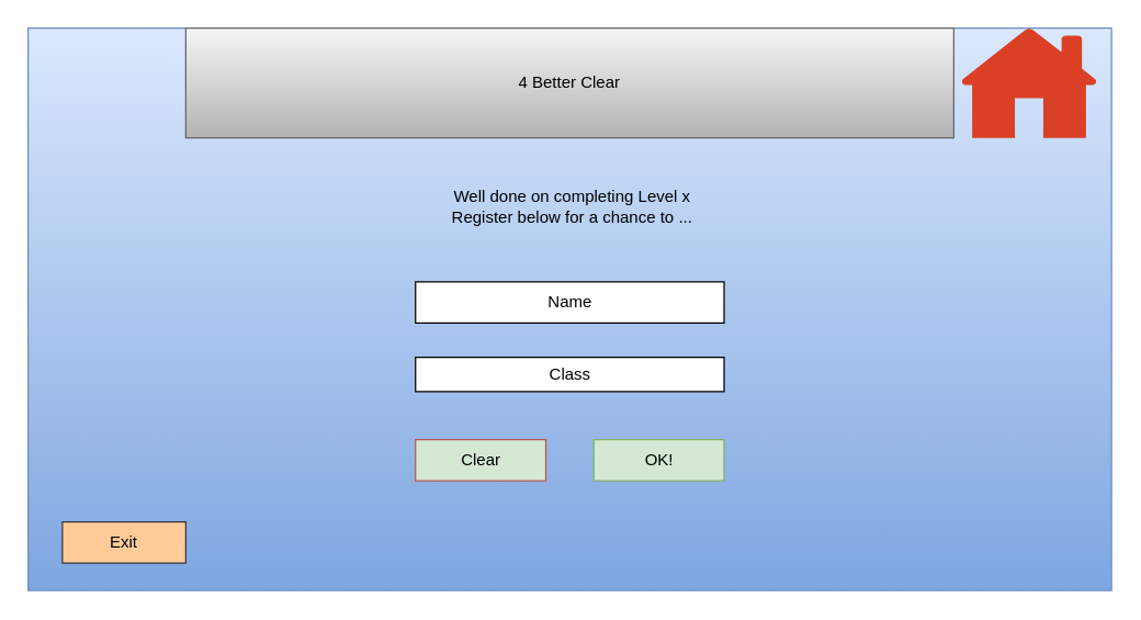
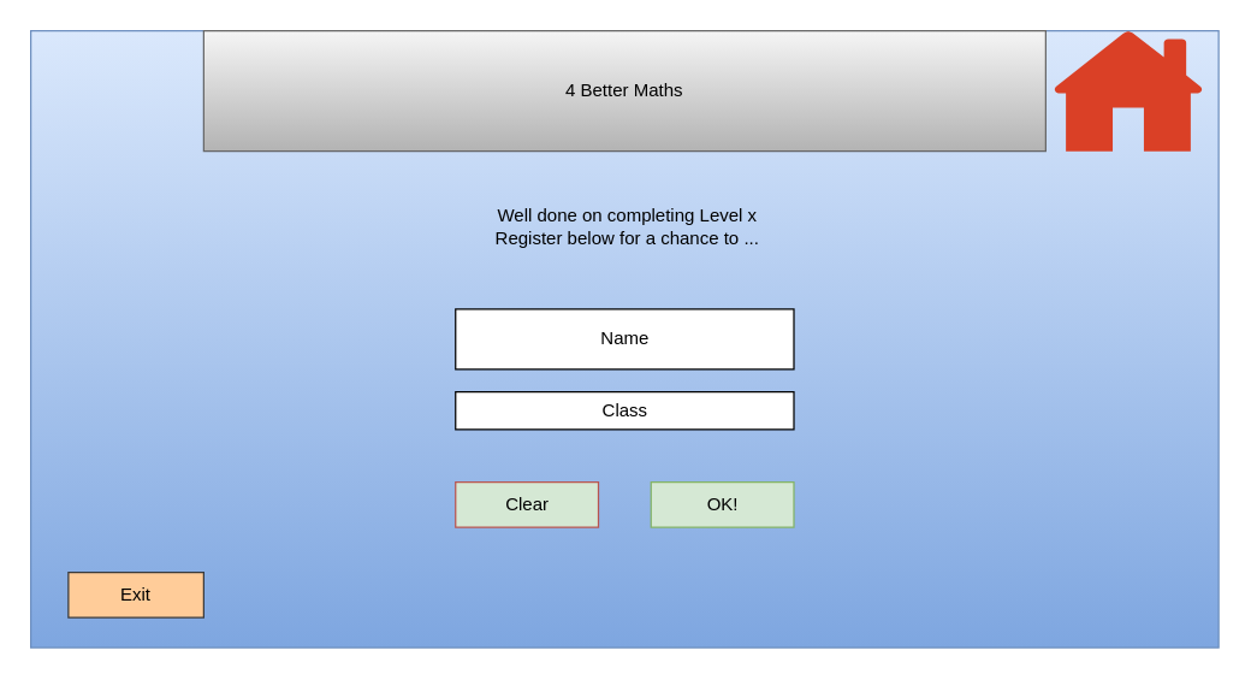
  <mxCell id="0" />
  <mxCell id="1" parent="0" />
  <mxCell id="2" value="" style="rounded=0;whiteSpace=wrap;html=1;fillColor=#dae8fc;strokeColor=#6c8ebf;gradientColor=#7ea6e0;" vertex="1" parent="1"><mxGeometry x="20" y="20" width="790" height="410" as="geometry" /></mxCell>
- <mxCell id="3" value="4 Better Clear" style="text;html=1;strokeColor=#666666;fillColor=#f5f5f5;align=center;verticalAlign=middle;whiteSpace=wrap;rounded=0;gradientColor=#b3b3b3;" vertex="1" parent="1"><mxGeometry x="135" y="20" width="560" height="80" as="geometry" /></mxCell>
+ <mxCell id="3" value="4 Better Maths" style="text;html=1;strokeColor=#666666;fillColor=#f5f5f5;align=center;verticalAlign=middle;whiteSpace=wrap;rounded=0;gradientColor=#b3b3b3;" vertex="1" parent="1"><mxGeometry x="135" y="20" width="560" height="80" as="geometry" /></mxCell>
  <mxCell id="4" value="Exit" style="rounded=0;whiteSpace=wrap;html=1;fillColor=#ffcc99;strokeColor=#36393d;" vertex="1" parent="1"><mxGeometry x="45" y="380" width="90" height="30" as="geometry" /></mxCell>
  <mxCell id="5" value="" style="pointerEvents=1;shadow=0;dashed=0;html=1;strokeColor=none;labelPosition=center;verticalLabelPosition=bottom;verticalAlign=top;outlineConnect=0;align=center;shape=mxgraph.office.concepts.home;fillColor=#DA4026;" vertex="1" parent="1"><mxGeometry x="700" y="20" width="100" height="80" as="geometry" /></mxCell>
- <mxCell id="6" value="Name" style="rounded=0;whiteSpace=wrap;html=1;" vertex="1" parent="1"><mxGeometry x="302.5" y="205" width="225" height="30" as="geometry" /></mxCell>
+ <mxCell id="6" value="Name" style="rounded=0;whiteSpace=wrap;html=1;" vertex="1" parent="1"><mxGeometry x="302.5" y="205" width="225" height="40" as="geometry" /></mxCell>
  <mxCell id="7" value="Well done on completing Level x&lt;br&gt;Register below for a chance to ..." style="text;html=1;strokeColor=none;fillColor=none;align=center;verticalAlign=middle;whiteSpace=wrap;rounded=0;" vertex="1" parent="1"><mxGeometry x="302.5" y="130" width="227.5" height="40" as="geometry" /></mxCell>
  <mxCell id="8" value="Class" style="rounded=0;whiteSpace=wrap;html=1;" vertex="1" parent="1"><mxGeometry x="302.5" y="260" width="225" height="25" as="geometry" /></mxCell>
  <mxCell id="9" value="OK!" style="rounded=0;whiteSpace=wrap;html=1;fillColor=#d5e8d4;strokeColor=#82b366;" vertex="1" parent="1"><mxGeometry x="432.5" y="320" width="95" height="30" as="geometry" /></mxCell>
  <mxCell id="10" value="Clear" style="rounded=0;whiteSpace=wrap;html=1;fillColor=#d5e8d4;strokeColor=#b85450;" vertex="1" parent="1"><mxGeometry x="302.5" y="320" width="95" height="30" as="geometry" /></mxCell>
